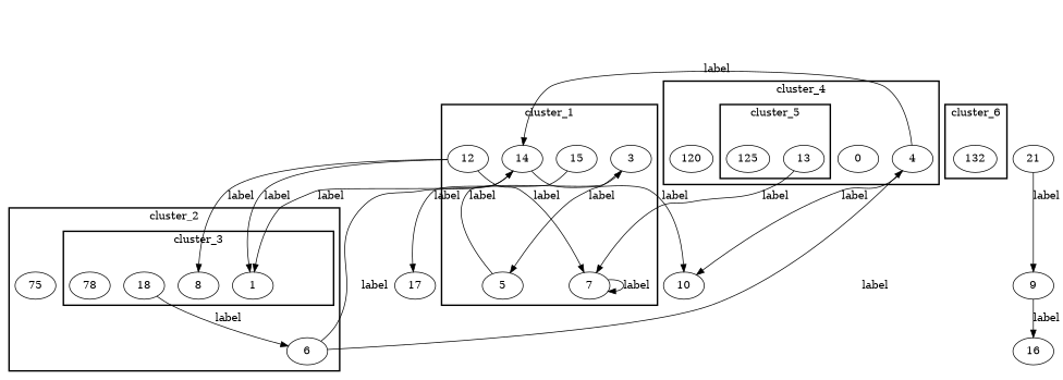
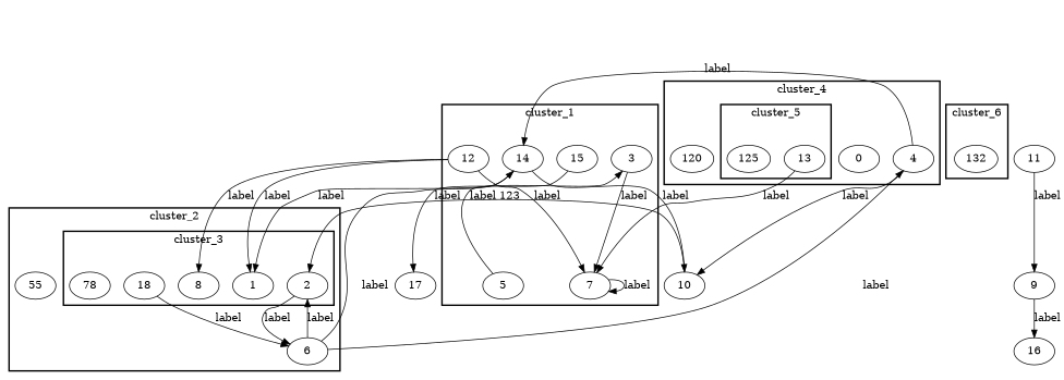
  digraph {
    splines=spline
    14
    15
    12
    7
    3
    5
    18
    1
    8
+   2
    78
    6
-   75
+   75 [label=55]
    13
    125
    0
    4
    120
    132
    10
    17
    9
    16
-   11 [label=21]
+   11
    subgraph cluster_1 {
      label=cluster_1
      style=bold
      14
      15
      12
      7
      3
      5
    }
    subgraph cluster_2 {
      label=cluster_2
      style=bold
      6
      75
      subgraph cluster_3 {
        label=cluster_3
        style=bold
        18
        1
        8
+       2
        78
      }
    }
    subgraph cluster_4 {
      label=cluster_4
      style=bold
      0
      4
      120
      subgraph cluster_5 {
        label=cluster_5
        style=bold
        13
        125
      }
    }
    subgraph cluster_6 {
      label=cluster_6
      style=bold
      132
    }
    14 -> 1 [label=label]
    14 -> 10 [label=label]
    15 -> 17 [label=label]
    12 -> 7 [label=label]
    12 -> 1 [label=label]
    12 -> 8 [label=label]
    7 -> 7 [label=label]
-   3 -> 5 [label=label]
+   3 -> 7 [label=label]
    5 -> 3 [label=label]
    18 -> 6 [label=label]
+   2 -> 6 [label=label]
    6 -> 14 [label=label]
+   6 -> 2 [label=label]
    6 -> 4 [label=label]
    13 -> 7 [label=label]
    4 -> 14 [label=label]
    4 -> 10 [label=label]
+   10 -> 2 [label=123]
    9 -> 16 [label=label]
    11 -> 9 [label=label]
  }
